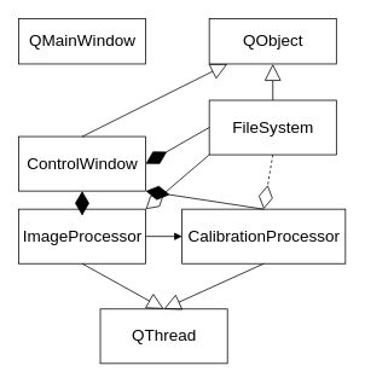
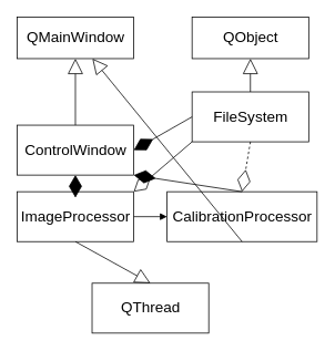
  <mxCell id="0" />
  <mxCell id="1" parent="0" />
  <mxCell id="2" value="&lt;font style=&quot;font-size: 18px&quot;&gt;ControlWindow&lt;/font&gt;" style="html=1;" vertex="1" parent="1"><mxGeometry x="20" y="150" width="140" height="60" as="geometry" /></mxCell>
  <mxCell id="3" value="QMainWindow" style="html=1;fontSize=18;" vertex="1" parent="1"><mxGeometry x="20" y="20" width="140" height="50" as="geometry" /></mxCell>
- <mxCell id="4" value="" style="endArrow=block;endSize=16;endFill=0;html=1;rounded=0;fontSize=18;exitX=0.5;exitY=0;exitDx=0;exitDy=0;" edge="1" parent="1" source="2" target="6"><mxGeometry width="160" relative="1" as="geometry"><mxPoint x="310" y="270" as="sourcePoint" /><mxPoint x="470" y="270" as="targetPoint" /></mxGeometry></mxCell>
+ <mxCell id="4" value="" style="endArrow=block;endSize=16;endFill=0;html=1;rounded=0;fontSize=18;entryX=0.5;entryY=1;entryDx=0;entryDy=0;exitX=0.5;exitY=0;exitDx=0;exitDy=0;" edge="1" parent="1" source="2" target="3"><mxGeometry width="160" relative="1" as="geometry"><mxPoint x="310" y="270" as="sourcePoint" /><mxPoint x="470" y="270" as="targetPoint" /></mxGeometry></mxCell>
  <mxCell id="5" value="&lt;font style=&quot;font-size: 18px&quot;&gt;FileSystem&lt;/font&gt;" style="html=1;" vertex="1" parent="1"><mxGeometry x="230" y="110" width="140" height="60" as="geometry" /></mxCell>
  <mxCell id="6" value="QObject" style="html=1;fontSize=18;" vertex="1" parent="1"><mxGeometry x="230" y="20" width="140" height="50" as="geometry" /></mxCell>
  <mxCell id="7" value="" style="endArrow=block;endSize=16;endFill=0;html=1;rounded=0;fontSize=18;entryX=0.5;entryY=1;entryDx=0;entryDy=0;exitX=0.5;exitY=0;exitDx=0;exitDy=0;" edge="1" parent="1" source="5" target="6"><mxGeometry width="160" relative="1" as="geometry"><mxPoint x="370" y="310" as="sourcePoint" /><mxPoint x="530" y="310" as="targetPoint" /></mxGeometry></mxCell>
  <mxCell id="8" value="&lt;font style=&quot;font-size: 18px&quot;&gt;ImageProcessor&lt;/font&gt;" style="html=1;" vertex="1" parent="1"><mxGeometry x="20" y="230" width="140" height="60" as="geometry" /></mxCell>
  <mxCell id="9" value="" style="endArrow=diamondThin;endFill=1;endSize=24;html=1;rounded=0;fontSize=18;entryX=0.5;entryY=1;entryDx=0;entryDy=0;exitX=0.5;exitY=0;exitDx=0;exitDy=0;" edge="1" parent="1" source="8" target="2"><mxGeometry width="160" relative="1" as="geometry"><mxPoint x="370" y="350" as="sourcePoint" /><mxPoint x="530" y="350" as="targetPoint" /></mxGeometry></mxCell>
  <mxCell id="10" value="&lt;font style=&quot;font-size: 18px&quot;&gt;CalibrationProcessor&lt;/font&gt;" style="html=1;" vertex="1" parent="1"><mxGeometry x="200" y="230" width="180" height="60" as="geometry" /></mxCell>
  <mxCell id="11" value="" style="html=1;verticalAlign=bottom;endArrow=block;rounded=0;fontSize=18;entryX=0;entryY=0.5;entryDx=0;entryDy=0;exitX=1;exitY=0.5;exitDx=0;exitDy=0;" edge="1" parent="1" source="8" target="10"><mxGeometry width="80" relative="1" as="geometry"><mxPoint x="280" y="410" as="sourcePoint" /><mxPoint x="360" y="410" as="targetPoint" /></mxGeometry></mxCell>
  <mxCell id="12" value="&lt;font style=&quot;font-size: 18px&quot;&gt;QThread&lt;br&gt;&lt;/font&gt;" style="html=1;" vertex="1" parent="1"><mxGeometry x="110" y="340" width="140" height="60" as="geometry" /></mxCell>
- <mxCell id="13" value="" style="endArrow=block;endSize=16;endFill=0;html=1;rounded=0;fontSize=18;exitX=0.5;exitY=1;exitDx=0;exitDy=0;entryX=0.5;entryY=0;entryDx=0;entryDy=0;" edge="1" parent="1" source="10" target="12"><mxGeometry width="160" relative="1" as="geometry"><mxPoint x="580" y="410" as="sourcePoint" /><mxPoint x="740" y="410" as="targetPoint" /></mxGeometry></mxCell>
+ <mxCell id="13" value="" style="endArrow=block;endSize=16;endFill=0;html=1;rounded=0;fontSize=18;exitX=0.5;exitY=1;exitDx=0;exitDy=0;" edge="1" parent="1" source="10" target="3"><mxGeometry width="160" relative="1" as="geometry"><mxPoint x="580" y="410" as="sourcePoint" /><mxPoint x="740" y="410" as="targetPoint" /></mxGeometry></mxCell>
  <mxCell id="14" value="" style="endArrow=block;endSize=16;endFill=0;html=1;rounded=0;fontSize=18;exitX=0.5;exitY=1;exitDx=0;exitDy=0;entryX=0.5;entryY=0;entryDx=0;entryDy=0;" edge="1" parent="1" source="8" target="12"><mxGeometry width="160" relative="1" as="geometry"><mxPoint x="400" y="300" as="sourcePoint" /><mxPoint x="280" y="350" as="targetPoint" /></mxGeometry></mxCell>
  <mxCell id="15" value="" style="endArrow=diamondThin;endFill=0;endSize=24;html=1;rounded=0;fontSize=18;exitX=0.5;exitY=1;exitDx=0;exitDy=0;entryX=0.5;entryY=0;entryDx=0;entryDy=0;dashed=1;" edge="1" parent="1" source="5" target="10"><mxGeometry width="160" relative="1" as="geometry"><mxPoint x="590" y="230" as="sourcePoint" /><mxPoint x="750" y="230" as="targetPoint" /></mxGeometry></mxCell>
  <mxCell id="16" value="" style="endArrow=diamondThin;endFill=0;endSize=24;html=1;rounded=0;fontSize=18;exitX=0;exitY=1;exitDx=0;exitDy=0;entryX=1;entryY=0;entryDx=0;entryDy=0;" edge="1" parent="1" source="5" target="8"><mxGeometry width="160" relative="1" as="geometry"><mxPoint x="460" y="180" as="sourcePoint" /><mxPoint x="400" y="240" as="targetPoint" /></mxGeometry></mxCell>
  <mxCell id="17" value="" style="endArrow=diamondThin;endFill=1;endSize=24;html=1;rounded=0;fontSize=18;entryX=1;entryY=0.5;entryDx=0;entryDy=0;exitX=0;exitY=0.5;exitDx=0;exitDy=0;" edge="1" parent="1" source="5" target="2"><mxGeometry width="160" relative="1" as="geometry"><mxPoint x="510" y="280" as="sourcePoint" /><mxPoint x="670" y="280" as="targetPoint" /></mxGeometry></mxCell>
  <mxCell id="18" value="" style="endArrow=diamondThin;endFill=1;endSize=24;html=1;rounded=0;fontSize=18;entryX=1;entryY=1;entryDx=0;entryDy=0;exitX=0.5;exitY=0;exitDx=0;exitDy=0;" edge="1" parent="1" source="10" target="2"><mxGeometry width="160" relative="1" as="geometry"><mxPoint x="390" y="230" as="sourcePoint" /><mxPoint x="640" y="330" as="targetPoint" /></mxGeometry></mxCell>
